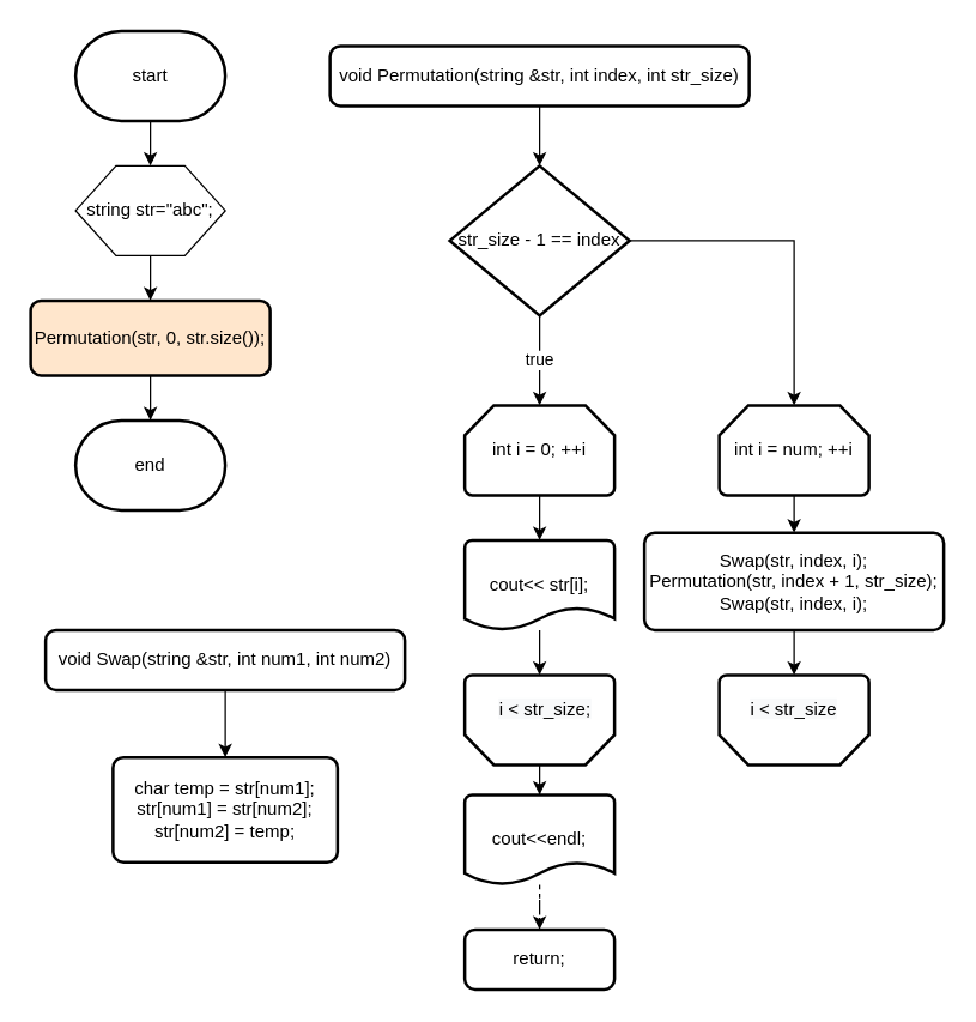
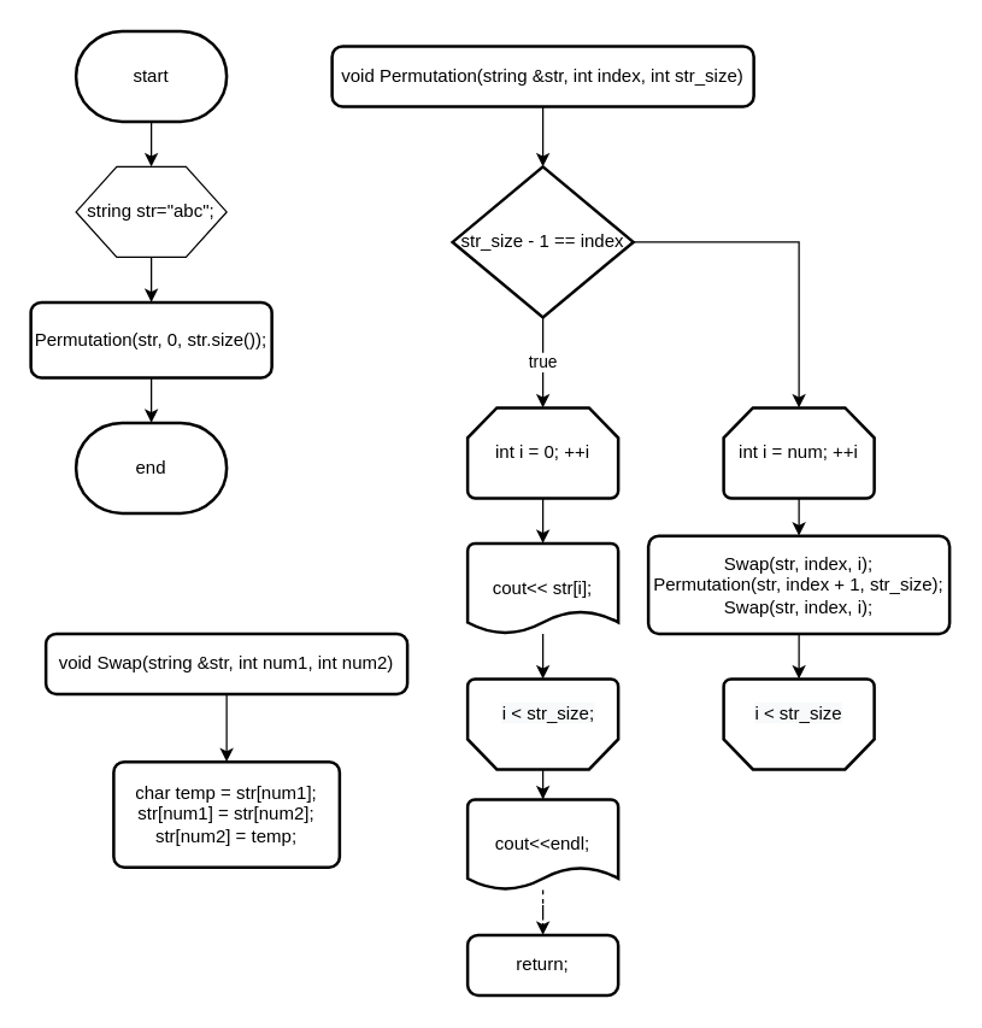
  <mxCell id="0" />
  <mxCell id="1" parent="0" />
  <mxCell id="2" style="edgeStyle=orthogonalEdgeStyle;rounded=0;orthogonalLoop=1;jettySize=auto;html=1;entryX=0.5;entryY=0;entryDx=0;entryDy=0;" edge="1" parent="1" source="3" target="8"><mxGeometry relative="1" as="geometry" /></mxCell>
  <mxCell id="3" value="start" style="strokeWidth=2;html=1;shape=mxgraph.flowchart.terminator;whiteSpace=wrap;" vertex="1" parent="1"><mxGeometry x="50" y="20" width="100" height="60" as="geometry" /></mxCell>
  <mxCell id="4" value="end" style="strokeWidth=2;html=1;shape=mxgraph.flowchart.terminator;whiteSpace=wrap;" vertex="1" parent="1"><mxGeometry x="50" y="280" width="100" height="60" as="geometry" /></mxCell>
  <mxCell id="5" style="edgeStyle=orthogonalEdgeStyle;rounded=0;orthogonalLoop=1;jettySize=auto;html=1;" edge="1" parent="1" source="6" target="4"><mxGeometry relative="1" as="geometry" /></mxCell>
- <mxCell id="6" value="Permutation(str, 0, str.size());" style="rounded=1;whiteSpace=wrap;html=1;absoluteArcSize=1;arcSize=14;strokeWidth=2;fillColor=#ffe6cc;" vertex="1" parent="1"><mxGeometry x="20" y="200" width="160" height="50" as="geometry" /></mxCell>
+ <mxCell id="6" value="Permutation(str, 0, str.size());" style="rounded=1;whiteSpace=wrap;html=1;absoluteArcSize=1;arcSize=14;strokeWidth=2;" vertex="1" parent="1"><mxGeometry x="20" y="200" width="160" height="50" as="geometry" /></mxCell>
  <mxCell id="7" style="edgeStyle=orthogonalEdgeStyle;rounded=0;orthogonalLoop=1;jettySize=auto;html=1;entryX=0.5;entryY=0;entryDx=0;entryDy=0;" edge="1" parent="1" source="8" target="6"><mxGeometry relative="1" as="geometry" /></mxCell>
  <mxCell id="8" value="" style="verticalLabelPosition=bottom;verticalAlign=top;html=1;shape=hexagon;perimeter=hexagonPerimeter2;arcSize=6;size=0.27;" vertex="1" parent="1"><mxGeometry x="50" y="110" width="100" height="60" as="geometry" /></mxCell>
  <mxCell id="9" value="string str=&quot;abc&quot;;" style="text;html=1;strokeColor=none;fillColor=none;align=center;verticalAlign=middle;whiteSpace=wrap;rounded=0;" vertex="1" parent="1"><mxGeometry x="50" y="125" width="100" height="30" as="geometry" /></mxCell>
  <mxCell id="10" style="edgeStyle=orthogonalEdgeStyle;rounded=0;orthogonalLoop=1;jettySize=auto;html=1;" edge="1" parent="1" source="11" target="14"><mxGeometry relative="1" as="geometry"><mxPoint x="360" y="130" as="targetPoint" /></mxGeometry></mxCell>
  <mxCell id="11" value="void Permutation(string &amp;str, int index, int str_size)" style="rounded=1;whiteSpace=wrap;html=1;absoluteArcSize=1;arcSize=14;strokeWidth=2;" vertex="1" parent="1"><mxGeometry x="220" y="30" width="280" height="40" as="geometry" /></mxCell>
  <mxCell id="12" value="true" style="edgeStyle=orthogonalEdgeStyle;rounded=0;orthogonalLoop=1;jettySize=auto;html=1;entryX=0.5;entryY=0;entryDx=0;entryDy=0;entryPerimeter=0;" edge="1" parent="1" source="14" target="16"><mxGeometry relative="1" as="geometry" /></mxCell>
  <mxCell id="13" style="edgeStyle=orthogonalEdgeStyle;rounded=0;orthogonalLoop=1;jettySize=auto;html=1;entryX=0.5;entryY=0;entryDx=0;entryDy=0;entryPerimeter=0;" edge="1" parent="1" source="14" target="26"><mxGeometry relative="1" as="geometry" /></mxCell>
  <mxCell id="14" value="str_size - 1 == index" style="strokeWidth=2;html=1;shape=mxgraph.flowchart.decision;whiteSpace=wrap;" vertex="1" parent="1"><mxGeometry x="300" y="110" width="120" height="100" as="geometry" /></mxCell>
  <mxCell id="15" style="edgeStyle=orthogonalEdgeStyle;rounded=0;orthogonalLoop=1;jettySize=auto;html=1;" edge="1" parent="1" source="16" target="18"><mxGeometry relative="1" as="geometry"><mxPoint x="360" y="390" as="targetPoint" /></mxGeometry></mxCell>
  <mxCell id="16" value="int i = 0; ++i" style="strokeWidth=2;html=1;shape=mxgraph.flowchart.loop_limit;whiteSpace=wrap;" vertex="1" parent="1"><mxGeometry x="310" y="270" width="100" height="60" as="geometry" /></mxCell>
  <mxCell id="17" style="edgeStyle=orthogonalEdgeStyle;rounded=0;orthogonalLoop=1;jettySize=auto;html=1;" edge="1" parent="1" source="18" target="20"><mxGeometry relative="1" as="geometry"><mxPoint x="360" y="480" as="targetPoint" /></mxGeometry></mxCell>
  <mxCell id="18" value="cout&lt;&lt; str[i];" style="strokeWidth=2;html=1;shape=mxgraph.flowchart.document2;whiteSpace=wrap;size=0.25;" vertex="1" parent="1"><mxGeometry x="310" y="360" width="100" height="60" as="geometry" /></mxCell>
  <mxCell id="19" style="edgeStyle=orthogonalEdgeStyle;rounded=0;orthogonalLoop=1;jettySize=auto;html=1;" edge="1" parent="1" source="20" target="23"><mxGeometry relative="1" as="geometry"><mxPoint x="360" y="550" as="targetPoint" /></mxGeometry></mxCell>
  <mxCell id="20" value="" style="strokeWidth=2;html=1;shape=mxgraph.flowchart.loop_limit;whiteSpace=wrap;rotation=-180;" vertex="1" parent="1"><mxGeometry x="310" y="450" width="100" height="60" as="geometry" /></mxCell>
  <mxCell id="21" value="&#10;&lt;span style=&quot;color: rgb(0, 0, 0); font-family: Helvetica; font-size: 12px; font-style: normal; font-variant-ligatures: normal; font-variant-caps: normal; font-weight: 400; letter-spacing: normal; orphans: 2; text-align: center; text-indent: 0px; text-transform: none; widows: 2; word-spacing: 0px; -webkit-text-stroke-width: 0px; background-color: rgb(248, 249, 250); text-decoration-thickness: initial; text-decoration-style: initial; text-decoration-color: initial; float: none; display: inline !important;&quot;&gt;i &amp;lt; str_size;&lt;/span&gt;&#10;&#10;" style="text;html=1;strokeColor=none;fillColor=none;align=center;verticalAlign=middle;whiteSpace=wrap;rounded=0;" vertex="1" parent="1"><mxGeometry x="324" y="465" width="80" height="30" as="geometry" /></mxCell>
  <mxCell id="22" style="edgeStyle=orthogonalEdgeStyle;rounded=0;orthogonalLoop=1;jettySize=auto;html=1;dashed=1;" edge="1" parent="1" source="23" target="24"><mxGeometry relative="1" as="geometry"><mxPoint x="360" y="620" as="targetPoint" /></mxGeometry></mxCell>
  <mxCell id="23" value="cout&amp;lt;&amp;lt;endl;" style="strokeWidth=2;html=1;shape=mxgraph.flowchart.document2;whiteSpace=wrap;size=0.25;" vertex="1" parent="1"><mxGeometry x="310" y="530" width="100" height="60" as="geometry" /></mxCell>
  <mxCell id="24" value="return;" style="rounded=1;whiteSpace=wrap;html=1;absoluteArcSize=1;arcSize=14;strokeWidth=2;" vertex="1" parent="1"><mxGeometry x="310" y="620" width="100" height="40" as="geometry" /></mxCell>
  <mxCell id="25" style="edgeStyle=orthogonalEdgeStyle;rounded=0;orthogonalLoop=1;jettySize=auto;html=1;entryX=0.5;entryY=0;entryDx=0;entryDy=0;" edge="1" parent="1" source="26" target="28"><mxGeometry relative="1" as="geometry"><mxPoint x="500" y="360" as="targetPoint" /></mxGeometry></mxCell>
  <mxCell id="26" value="int i = num; ++i" style="strokeWidth=2;html=1;shape=mxgraph.flowchart.loop_limit;whiteSpace=wrap;" vertex="1" parent="1"><mxGeometry x="480" y="270" width="100" height="60" as="geometry" /></mxCell>
  <mxCell id="27" style="edgeStyle=orthogonalEdgeStyle;rounded=0;orthogonalLoop=1;jettySize=auto;html=1;" edge="1" parent="1" source="28" target="29"><mxGeometry relative="1" as="geometry"><mxPoint x="530" y="460" as="targetPoint" /></mxGeometry></mxCell>
  <mxCell id="28" value="Swap(str, index, i);&#10;  Permutation(str, index + 1, str_size);&#10;  Swap(str, index, i);" style="rounded=1;whiteSpace=wrap;html=1;absoluteArcSize=1;arcSize=14;strokeWidth=2;" vertex="1" parent="1"><mxGeometry x="430" y="355" width="200" height="65" as="geometry" /></mxCell>
  <mxCell id="29" value="" style="strokeWidth=2;html=1;shape=mxgraph.flowchart.loop_limit;whiteSpace=wrap;rotation=-180;" vertex="1" parent="1"><mxGeometry x="480" y="450" width="100" height="60" as="geometry" /></mxCell>
  <mxCell id="30" value="&#10;&lt;span style=&quot;color: rgb(0, 0, 0); font-family: Helvetica; font-size: 12px; font-style: normal; font-variant-ligatures: normal; font-variant-caps: normal; font-weight: 400; letter-spacing: normal; orphans: 2; text-align: center; text-indent: 0px; text-transform: none; widows: 2; word-spacing: 0px; -webkit-text-stroke-width: 0px; background-color: rgb(248, 249, 250); text-decoration-thickness: initial; text-decoration-style: initial; text-decoration-color: initial; float: none; display: inline !important;&quot;&gt;i &amp;lt; str_size&lt;/span&gt;&#10;&#10;" style="text;html=1;strokeColor=none;fillColor=none;align=center;verticalAlign=middle;whiteSpace=wrap;rounded=0;" vertex="1" parent="1"><mxGeometry x="485" y="465" width="90" height="30" as="geometry" /></mxCell>
  <mxCell id="31" style="edgeStyle=orthogonalEdgeStyle;rounded=0;orthogonalLoop=1;jettySize=auto;html=1;" edge="1" parent="1" source="32" target="33"><mxGeometry relative="1" as="geometry"><mxPoint x="150" y="500" as="targetPoint" /></mxGeometry></mxCell>
  <mxCell id="32" value="void Swap(string &amp;str, int num1, int num2)" style="rounded=1;whiteSpace=wrap;html=1;absoluteArcSize=1;arcSize=14;strokeWidth=2;" vertex="1" parent="1"><mxGeometry x="30" y="420" width="240" height="40" as="geometry" /></mxCell>
  <mxCell id="33" value="char temp = str[num1];&#10; str[num1] = str[num2];&#10; str[num2] = temp;" style="rounded=1;whiteSpace=wrap;html=1;absoluteArcSize=1;arcSize=14;strokeWidth=2;" vertex="1" parent="1"><mxGeometry x="75" y="505" width="150" height="70" as="geometry" /></mxCell>
